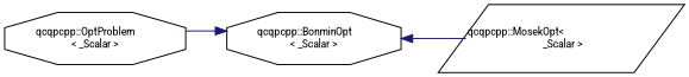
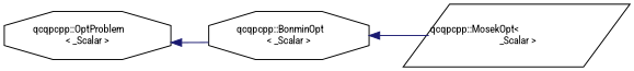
  digraph {
    fontname="Roboto Condensed"
    rankdir=LR
    node [color=black fillcolor=white fontname="Roboto Condensed" fontsize=10 shape=octagon style=filled]
    edge [color=midnightblue dir=back fontname="Roboto Condensed" fontsize=10 labelfontname=Helvetica labelfontsize=10 style=solid]
    n1 [height=0.2 label="qcqpcpp::OptProblem\l\< _Scalar \>" width=0.4]
    n2 [height=0.2 label="qcqpcpp::BonminOpt\l\< _Scalar \>" width=0.4]
    n3 [height=0.2 label="qcqpcpp::MosekOpt\<\l _Scalar \>" shape=parallelogram width=0.4]
-   n2 -> n1
+   n1 -> n2
    n2 -> n3
  }
